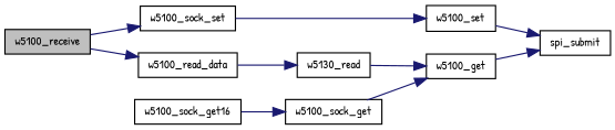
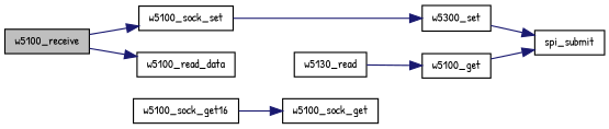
  digraph {
    fontname="Patrick Hand"
    rankdir=LR
    node [color=black fillcolor=white fontname="Patrick Hand" fontsize=10 shape=record style=filled]
    edge [color=midnightblue fontname="Patrick Hand" fontsize=10 labelfontname=FreeSans labelfontsize=10 style=solid]
    n1 [fillcolor=grey75 fontcolor=black height=0.2 label=w5100_receive width=0.4]
    n2 [height=0.2 label=w5100_read_data width=0.4]
    n3 [height=0.2 label=w5100_sock_set width=0.4]
    n4 [height=0.2 label=w5130_read width=0.4]
    n5 [height=0.2 label=w5100_sock_get16 width=0.4]
    n6 [height=0.2 label=w5100_sock_get width=0.4]
-   n7 [height=0.2 label=w5100_set width=0.4]
+   n7 [height=0.2 label=w5300_set width=0.4]
    n8 [height=0.2 label=w5100_get width=0.4]
    n9 [height=0.2 label=spi_submit width=0.4]
    n1 -> n2
    n1 -> n3
-   n2 -> n4
    n3 -> n7
    n4 -> n8
    n5 -> n6
-   n6 -> n8
    n7 -> n9
    n8 -> n9
  }
